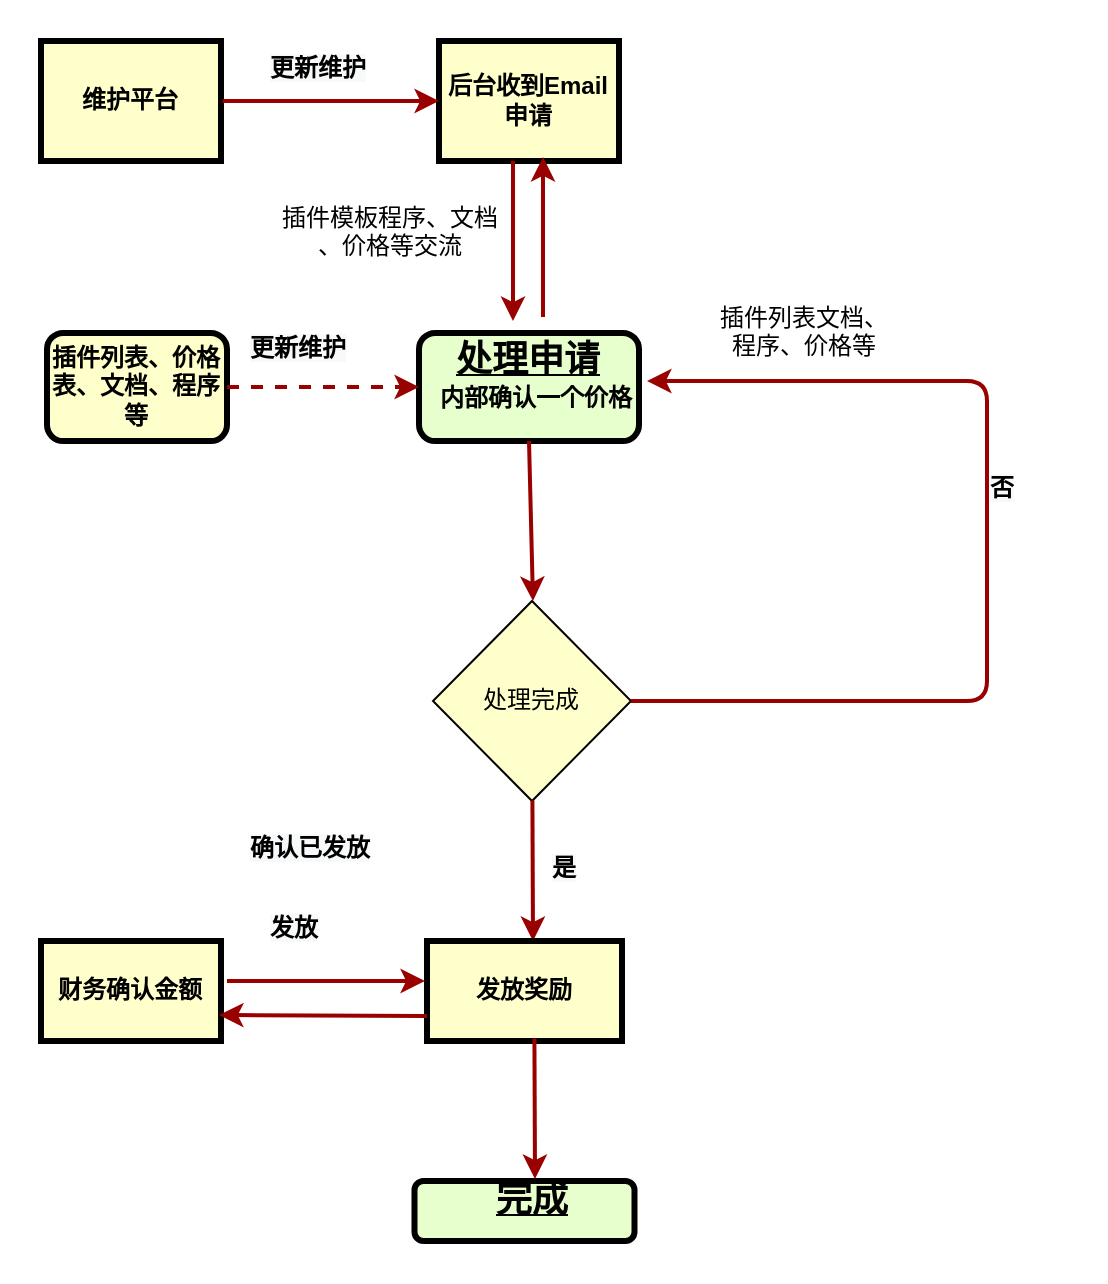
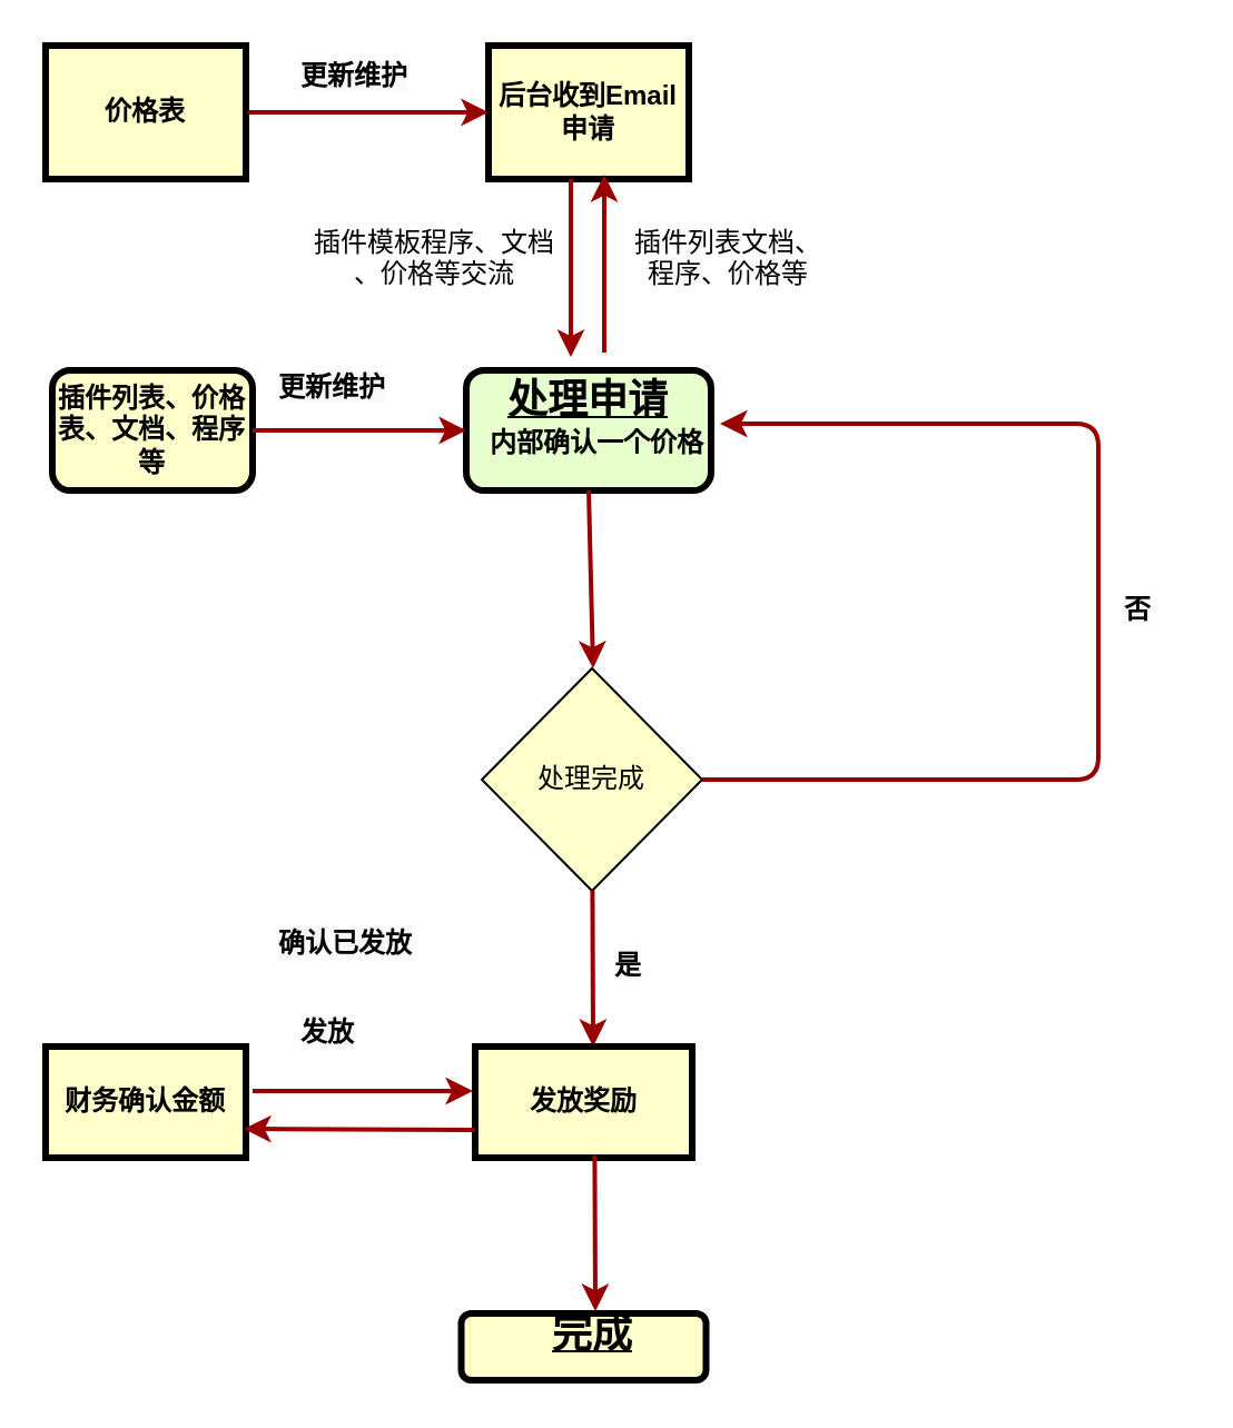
  <mxCell id="0" />
  <mxCell id="1" parent="0" />
  <mxCell id="2" value="处理完成" style="rhombus;whiteSpace=wrap;html=1;fillColor=#FFFFCC" parent="1" vertex="1"><mxGeometry x="216" y="300" width="99" height="100" as="geometry" /></mxCell>
  <mxCell id="3" value="&lt;p style=&quot;margin: 0px ; margin-top: 4px ; text-align: center ; text-decoration: underline&quot;&gt;&lt;strong&gt;&lt;font style=&quot;font-size: 18px&quot;&gt;处理申请&lt;/font&gt;&lt;/strong&gt;&lt;br&gt;&lt;/p&gt;&lt;p style=&quot;margin: 0px ; margin-left: 8px&quot;&gt;内部确认一个价格&lt;/p&gt;&lt;p style=&quot;margin: 0px ; margin-left: 8px&quot;&gt;&lt;br&gt;&lt;/p&gt;&lt;p style=&quot;margin: 0px ; margin-left: 8px&quot;&gt;&lt;br&gt;&lt;/p&gt;" style="verticalAlign=middle;align=center;overflow=fill;fontSize=12;fontFamily=Helvetica;html=1;rounded=1;fontStyle=1;strokeWidth=3;fillColor=#E6FFCC" parent="1" vertex="1"><mxGeometry x="209" y="166" width="110" height="54" as="geometry" /></mxCell>
  <mxCell id="4" value="后台收到Email申请" style="whiteSpace=wrap;align=center;verticalAlign=middle;fontStyle=1;strokeWidth=3;fillColor=#FFFFCC" parent="1" vertex="1"><mxGeometry x="219" y="20" width="90" height="60" as="geometry" /></mxCell>
  <mxCell id="5" value="插件列表、价格表、文档、程序等" style="whiteSpace=wrap;align=center;verticalAlign=middle;fontStyle=1;strokeWidth=3;fillColor=#FFFFCC;rounded=1;" parent="1" vertex="1"><mxGeometry x="23" y="166" width="90" height="54" as="geometry" /></mxCell>
  <mxCell id="6" value="" style="edgeStyle=none;noEdgeStyle=1;strokeColor=#990000;strokeWidth=2" parent="1" edge="1"><mxGeometry width="100" height="100" relative="1" as="geometry"><mxPoint x="256" y="80" as="sourcePoint" /><mxPoint x="256" y="160" as="targetPoint" /></mxGeometry></mxCell>
- <mxCell id="7" value="" style="edgeStyle=none;noEdgeStyle=1;strokeColor=#990000;strokeWidth=2;dashed=1;" parent="1" source="5" target="3" edge="1"><mxGeometry width="100" height="100" relative="1" as="geometry"><mxPoint x="253" y="156" as="sourcePoint" /><mxPoint x="353" y="56" as="targetPoint" /></mxGeometry></mxCell>
+ <mxCell id="7" value="" style="edgeStyle=none;noEdgeStyle=1;strokeColor=#990000;strokeWidth=2" parent="1" source="5" target="3" edge="1"><mxGeometry width="100" height="100" relative="1" as="geometry"><mxPoint x="253" y="156" as="sourcePoint" /><mxPoint x="353" y="56" as="targetPoint" /></mxGeometry></mxCell>
  <mxCell id="8" value="&lt;span style=&quot;color: rgb(0, 0, 0); font-family: helvetica; font-size: 12px; font-style: normal; font-weight: 700; letter-spacing: normal; text-align: center; text-indent: 0px; text-transform: none; word-spacing: 0px; background-color: rgb(248, 249, 250); display: inline; float: none;&quot;&gt;更新维护&lt;/span&gt;" style="text;whiteSpace=wrap;html=1;" parent="1" vertex="1"><mxGeometry x="123" y="160" width="70" height="30" as="geometry" /></mxCell>
  <mxCell id="9" value="" style="edgeStyle=none;noEdgeStyle=1;strokeColor=#990000;strokeWidth=2;exitX=0.5;exitY=1;exitDx=0;exitDy=0;" parent="1" source="3" edge="1"><mxGeometry width="100" height="100" relative="1" as="geometry"><mxPoint x="266" y="236" as="sourcePoint" /><mxPoint x="266" y="300" as="targetPoint" /></mxGeometry></mxCell>
  <mxCell id="10" style="edgeStyle=none;noEdgeStyle=1;strokeColor=#990000;strokeWidth=2" parent="1" source="2" edge="1"><mxGeometry relative="1" as="geometry"><mxPoint x="266" y="470" as="targetPoint" /></mxGeometry></mxCell>
  <mxCell id="11" style="edgeStyle=none;noEdgeStyle=1;strokeColor=#990000;strokeWidth=2;" parent="1" source="2" edge="1"><mxGeometry relative="1" as="geometry"><mxPoint x="323" y="190" as="targetPoint" /><Array as="points"><mxPoint x="493" y="350" /><mxPoint x="493" y="190" /></Array></mxGeometry></mxCell>
  <mxCell id="12" value="发放奖励" style="whiteSpace=wrap;align=center;verticalAlign=middle;fontStyle=1;strokeWidth=3;fillColor=#FFFFCC" parent="1" vertex="1"><mxGeometry x="213" y="470" width="97.5" height="50" as="geometry" /></mxCell>
  <mxCell id="13" value="&lt;span style=&quot;color: rgb(0 , 0 , 0) ; font-family: &amp;#34;helvetica&amp;#34; ; font-size: 12px ; font-style: normal ; font-weight: 700 ; letter-spacing: normal ; text-align: center ; text-indent: 0px ; text-transform: none ; word-spacing: 0px ; background-color: rgb(248 , 249 , 250) ; display: inline ; float: none&quot;&gt;是&lt;/span&gt;" style="text;whiteSpace=wrap;html=1;" parent="1" vertex="1"><mxGeometry x="274" y="420" width="29" height="30" as="geometry" /></mxCell>
- <mxCell id="14" value="&lt;span style=&quot;color: rgb(0 , 0 , 0) ; font-family: &amp;#34;helvetica&amp;#34; ; font-size: 12px ; font-style: normal ; font-weight: 700 ; letter-spacing: normal ; text-align: center ; text-indent: 0px ; text-transform: none ; word-spacing: 0px ; background-color: rgb(248 , 249 , 250) ; display: inline ; float: none&quot;&gt;否&lt;/span&gt;" style="text;whiteSpace=wrap;html=1;" parent="1" vertex="1"><mxGeometry x="493" y="230" width="29" height="30" as="geometry" /></mxCell>
+ <mxCell id="14" value="&lt;span style=&quot;color: rgb(0 , 0 , 0) ; font-family: &amp;#34;helvetica&amp;#34; ; font-size: 12px ; font-style: normal ; font-weight: 700 ; letter-spacing: normal ; text-align: center ; text-indent: 0px ; text-transform: none ; word-spacing: 0px ; background-color: rgb(248 , 249 , 250) ; display: inline ; float: none&quot;&gt;否&lt;/span&gt;" style="text;whiteSpace=wrap;html=1;" parent="1" vertex="1"><mxGeometry x="503" y="260" width="29" height="30" as="geometry" /></mxCell>
  <mxCell id="15" value="" style="edgeStyle=none;noEdgeStyle=1;strokeColor=#990000;strokeWidth=2" parent="1" edge="1"><mxGeometry width="100" height="100" relative="1" as="geometry"><mxPoint x="271" y="158" as="sourcePoint" /><mxPoint x="271" y="78" as="targetPoint" /></mxGeometry></mxCell>
  <mxCell id="16" value="财务确认金额" style="whiteSpace=wrap;align=center;verticalAlign=middle;fontStyle=1;strokeWidth=3;fillColor=#FFFFCC" parent="1" vertex="1"><mxGeometry x="20" y="470" width="90" height="50" as="geometry" /></mxCell>
  <mxCell id="17" value="" style="edgeStyle=none;noEdgeStyle=1;strokeColor=#990000;strokeWidth=2" parent="1" edge="1"><mxGeometry width="100" height="100" relative="1" as="geometry"><mxPoint x="113" y="490" as="sourcePoint" /><mxPoint x="212" y="490" as="targetPoint" /></mxGeometry></mxCell>
  <mxCell id="18" value="&lt;span style=&quot;color: rgb(0 , 0 , 0) ; font-family: &amp;#34;helvetica&amp;#34; ; font-size: 12px ; font-style: normal ; font-weight: 700 ; letter-spacing: normal ; text-align: center ; text-indent: 0px ; text-transform: none ; word-spacing: 0px ; background-color: rgb(248 , 249 , 250) ; display: inline ; float: none&quot;&gt;发放&lt;/span&gt;" style="text;whiteSpace=wrap;html=1;" parent="1" vertex="1"><mxGeometry x="133" y="450" width="70" height="30" as="geometry" /></mxCell>
  <mxCell id="19" value="" style="edgeStyle=none;noEdgeStyle=1;strokeColor=#990000;strokeWidth=2;exitX=0;exitY=0.75;exitDx=0;exitDy=0;" parent="1" source="12" edge="1"><mxGeometry width="100" height="100" relative="1" as="geometry"><mxPoint x="205" y="507" as="sourcePoint" /><mxPoint x="109" y="507" as="targetPoint" /></mxGeometry></mxCell>
  <mxCell id="20" value="&lt;span style=&quot;color: rgb(0 , 0 , 0) ; font-family: &amp;#34;helvetica&amp;#34; ; font-size: 12px ; font-style: normal ; font-weight: 700 ; letter-spacing: normal ; text-align: center ; text-indent: 0px ; text-transform: none ; word-spacing: 0px ; background-color: rgb(248 , 249 , 250) ; display: inline ; float: none&quot;&gt;确认已发放&lt;/span&gt;" style="text;whiteSpace=wrap;html=1;" parent="1" vertex="1"><mxGeometry x="123" y="410" width="70" height="30" as="geometry" /></mxCell>
  <mxCell id="21" style="edgeStyle=none;noEdgeStyle=1;strokeColor=#990000;strokeWidth=2" parent="1" edge="1"><mxGeometry relative="1" as="geometry"><mxPoint x="267" y="589" as="targetPoint" /><mxPoint x="266.707" y="518.79" as="sourcePoint" /></mxGeometry></mxCell>
- <mxCell id="22" value="&lt;p style=&quot;margin: 0px ; margin-left: 8px&quot;&gt;&lt;span style=&quot;font-size: 18px&quot;&gt;&lt;u&gt;完成&lt;/u&gt;&lt;/span&gt;&lt;/p&gt;&lt;p style=&quot;margin: 0px ; margin-left: 8px&quot;&gt;&lt;br&gt;&lt;/p&gt;" style="verticalAlign=middle;align=center;overflow=fill;fontSize=12;fontFamily=Helvetica;html=1;rounded=1;fontStyle=1;strokeWidth=3;fillColor=#E6FFCC" parent="1" vertex="1"><mxGeometry x="206.75" y="590" width="110" height="30" as="geometry" /></mxCell>
- <mxCell id="23" value="维护平台" style="whiteSpace=wrap;align=center;verticalAlign=middle;fontStyle=1;strokeWidth=3;fillColor=#FFFFCC" vertex="1" parent="1"><mxGeometry x="20" y="20" width="90" height="60" as="geometry" /></mxCell>
+ <mxCell id="22" value="&lt;p style=&quot;margin: 0px ; margin-left: 8px&quot;&gt;&lt;span style=&quot;font-size: 18px&quot;&gt;&lt;u&gt;完成&lt;/u&gt;&lt;/span&gt;&lt;/p&gt;&lt;p style=&quot;margin: 0px ; margin-left: 8px&quot;&gt;&lt;br&gt;&lt;/p&gt;" style="verticalAlign=middle;align=center;overflow=fill;fontSize=12;fontFamily=Helvetica;html=1;rounded=1;fontStyle=1;strokeWidth=3;fillColor=#ffffcc;" parent="1" vertex="1"><mxGeometry x="206.75" y="590" width="110" height="30" as="geometry" /></mxCell>
+ <mxCell id="23" value="价格表" style="whiteSpace=wrap;align=center;verticalAlign=middle;fontStyle=1;strokeWidth=3;fillColor=#FFFFCC" vertex="1" parent="1"><mxGeometry x="20" y="20" width="90" height="60" as="geometry" /></mxCell>
  <mxCell id="24" value="&lt;span style=&quot;color: rgb(0, 0, 0); font-family: helvetica; font-size: 12px; font-style: normal; font-weight: 700; letter-spacing: normal; text-align: center; text-indent: 0px; text-transform: none; word-spacing: 0px; background-color: rgb(248, 249, 250); display: inline; float: none;&quot;&gt;更新维护&lt;/span&gt;" style="text;whiteSpace=wrap;html=1;" vertex="1" parent="1"><mxGeometry x="133" y="20" width="70" height="30" as="geometry" /></mxCell>
  <mxCell id="25" value="" style="edgeStyle=none;noEdgeStyle=1;strokeColor=#990000;strokeWidth=2;entryX=0;entryY=0.5;entryDx=0;entryDy=0;" edge="1" parent="1" target="4"><mxGeometry width="100" height="100" relative="1" as="geometry"><mxPoint x="110.75" y="50" as="sourcePoint" /><mxPoint x="206.75" y="50" as="targetPoint" /></mxGeometry></mxCell>
- <mxCell id="26" value="插件列表文档、&#10;程序、价格等" style="text;spacingTop=-5;align=center" vertex="1" parent="1"><mxGeometry x="358" y="150" width="88" height="40" as="geometry" /></mxCell>
+ <mxCell id="26" value="插件列表文档、&#10;程序、价格等" style="text;spacingTop=-5;align=center" vertex="1" parent="1"><mxGeometry x="283" y="100" width="88" height="40" as="geometry" /></mxCell>
  <mxCell id="27" value="插件模板程序、文档&#10;、价格等交流" style="text;spacingTop=-5;align=center" vertex="1" parent="1"><mxGeometry x="153" y="100" width="84" height="40" as="geometry" /></mxCell>
